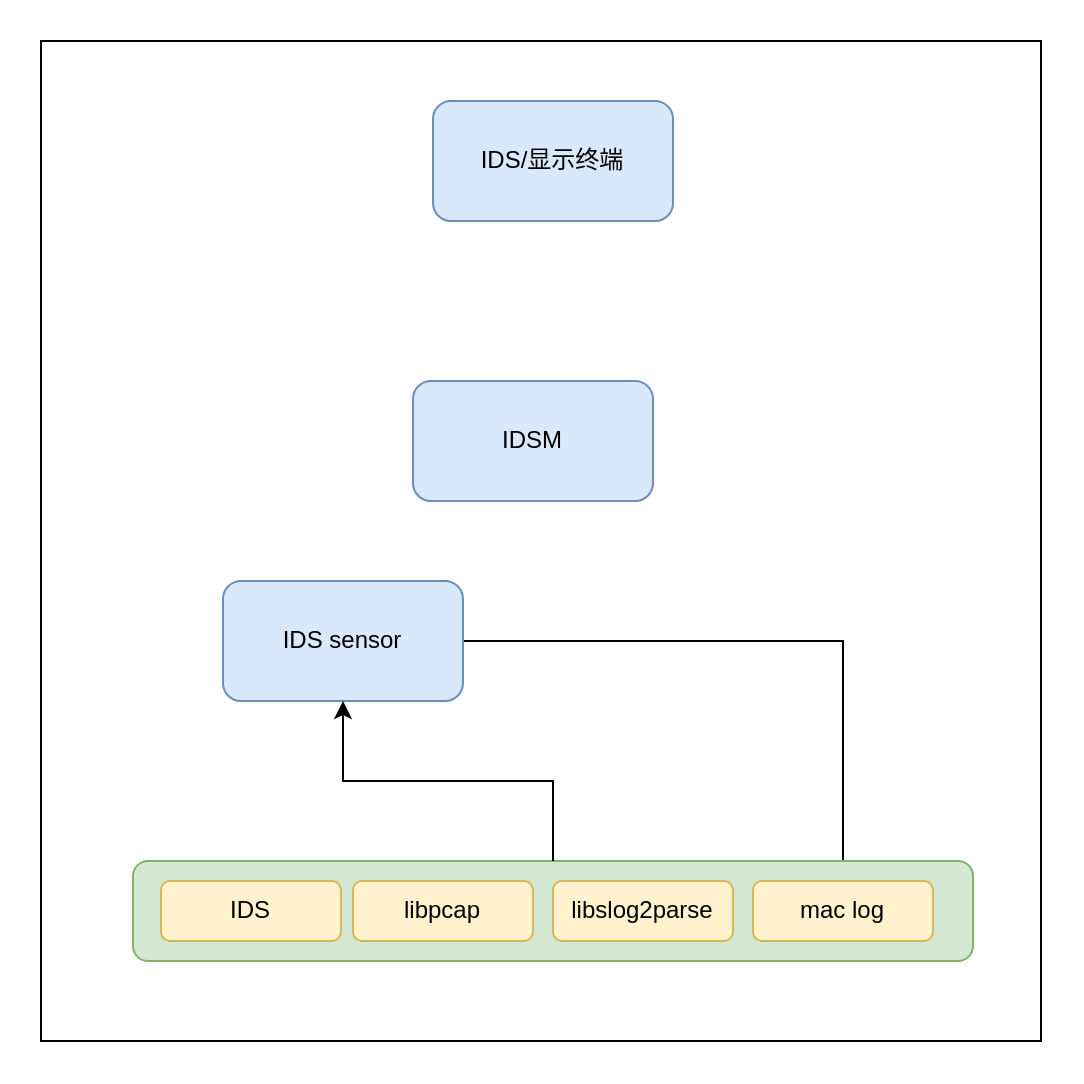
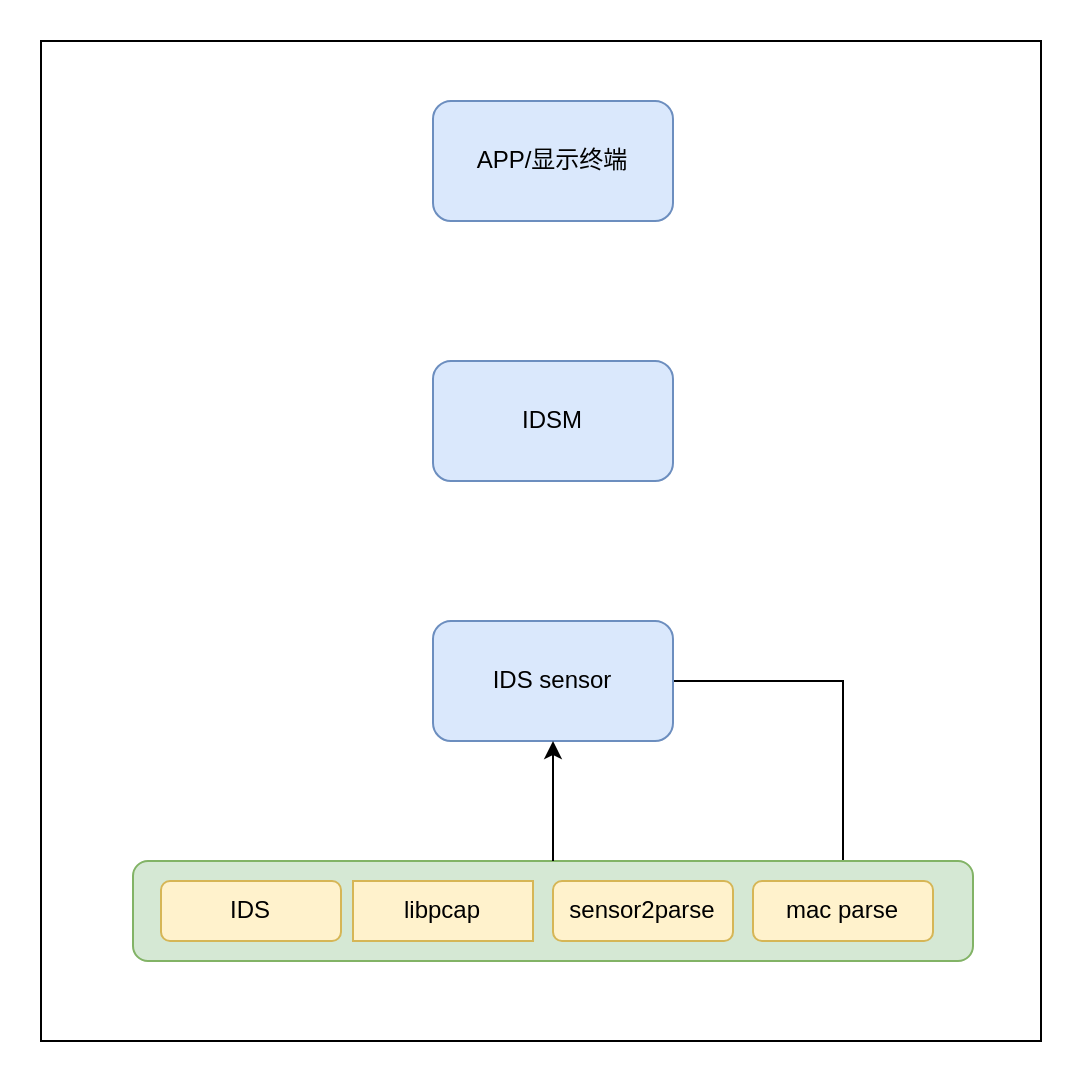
  <mxCell id="0" />
  <mxCell id="1" parent="0" />
  <mxCell id="2" value="" style="whiteSpace=wrap;html=1;aspect=fixed;" parent="1" vertex="1"><mxGeometry x="20" y="20" width="500" height="500" as="geometry" /></mxCell>
  <mxCell id="3" style="edgeStyle=orthogonalEdgeStyle;rounded=0;orthogonalLoop=1;jettySize=auto;html=1;" parent="1" source="4" target="8" edge="1"><mxGeometry relative="1" as="geometry" /></mxCell>
- <mxCell id="4" value="IDS sensor" style="rounded=1;whiteSpace=wrap;html=1;fillColor=#dae8fc;strokeColor=#6c8ebf;" parent="1" vertex="1"><mxGeometry x="111" y="290" width="120" height="60" as="geometry" /></mxCell>
+ <mxCell id="4" value="IDS sensor" style="rounded=1;whiteSpace=wrap;html=1;fillColor=#dae8fc;strokeColor=#6c8ebf;" parent="1" vertex="1"><mxGeometry x="216" y="310" width="120" height="60" as="geometry" /></mxCell>
  <mxCell id="5" value="" style="group" parent="1" vertex="1" connectable="0"><mxGeometry x="66" y="430" width="420" height="50" as="geometry" /></mxCell>
  <mxCell id="6" value="" style="rounded=1;whiteSpace=wrap;html=1;fillColor=#d5e8d4;strokeColor=#82b366;" parent="5" vertex="1"><mxGeometry width="420" height="50" as="geometry" /></mxCell>
  <mxCell id="7" value="IDS" style="rounded=1;whiteSpace=wrap;html=1;fillColor=#fff2cc;strokeColor=#d6b656;" parent="5" vertex="1"><mxGeometry x="14" y="10" width="90" height="30" as="geometry" /></mxCell>
- <mxCell id="8" value="mac log" style="rounded=1;whiteSpace=wrap;html=1;fillColor=#fff2cc;strokeColor=#d6b656;" parent="5" vertex="1"><mxGeometry x="310" y="10" width="90" height="30" as="geometry" /></mxCell>
- <mxCell id="9" value="libpcap" style="rounded=1;whiteSpace=wrap;html=1;fillColor=#fff2cc;strokeColor=#d6b656;" parent="5" vertex="1"><mxGeometry x="110" y="10" width="90" height="30" as="geometry" /></mxCell>
- <mxCell id="10" value="libslog2parse" style="rounded=1;whiteSpace=wrap;html=1;fillColor=#fff2cc;strokeColor=#d6b656;" parent="5" vertex="1"><mxGeometry x="210" y="10" width="90" height="30" as="geometry" /></mxCell>
+ <mxCell id="8" value="mac parse" style="rounded=1;whiteSpace=wrap;html=1;fillColor=#fff2cc;strokeColor=#d6b656;" parent="5" vertex="1"><mxGeometry x="310" y="10" width="90" height="30" as="geometry" /></mxCell>
+ <mxCell id="9" value="libpcap" style="whiteSpace=wrap;html=1;fillColor=#fff2cc;strokeColor=#d6b656;rounded=0;" parent="5" vertex="1"><mxGeometry x="110" y="10" width="90" height="30" as="geometry" /></mxCell>
+ <mxCell id="10" value="sensor2parse" style="rounded=1;whiteSpace=wrap;html=1;fillColor=#fff2cc;strokeColor=#d6b656;" parent="5" vertex="1"><mxGeometry x="210" y="10" width="90" height="30" as="geometry" /></mxCell>
  <mxCell id="11" style="edgeStyle=orthogonalEdgeStyle;rounded=0;orthogonalLoop=1;jettySize=auto;html=1;entryX=0.5;entryY=1;entryDx=0;entryDy=0;" parent="1" source="6" target="4" edge="1"><mxGeometry relative="1" as="geometry" /></mxCell>
- <mxCell id="12" value="IDSM" style="rounded=1;whiteSpace=wrap;html=1;fillColor=#dae8fc;strokeColor=#6c8ebf;" parent="1" vertex="1"><mxGeometry x="206" y="190" width="120" height="60" as="geometry" /></mxCell>
- <mxCell id="13" value="IDS/显示终端" style="rounded=1;whiteSpace=wrap;html=1;fillColor=#dae8fc;strokeColor=#6c8ebf;" parent="1" vertex="1"><mxGeometry x="216" y="50" width="120" height="60" as="geometry" /></mxCell>
+ <mxCell id="12" value="IDSM" style="rounded=1;whiteSpace=wrap;html=1;fillColor=#dae8fc;strokeColor=#6c8ebf;" parent="1" vertex="1"><mxGeometry x="216" y="180" width="120" height="60" as="geometry" /></mxCell>
+ <mxCell id="13" value="APP/显示终端" style="rounded=1;whiteSpace=wrap;html=1;fillColor=#dae8fc;strokeColor=#6c8ebf;" parent="1" vertex="1"><mxGeometry x="216" y="50" width="120" height="60" as="geometry" /></mxCell>
